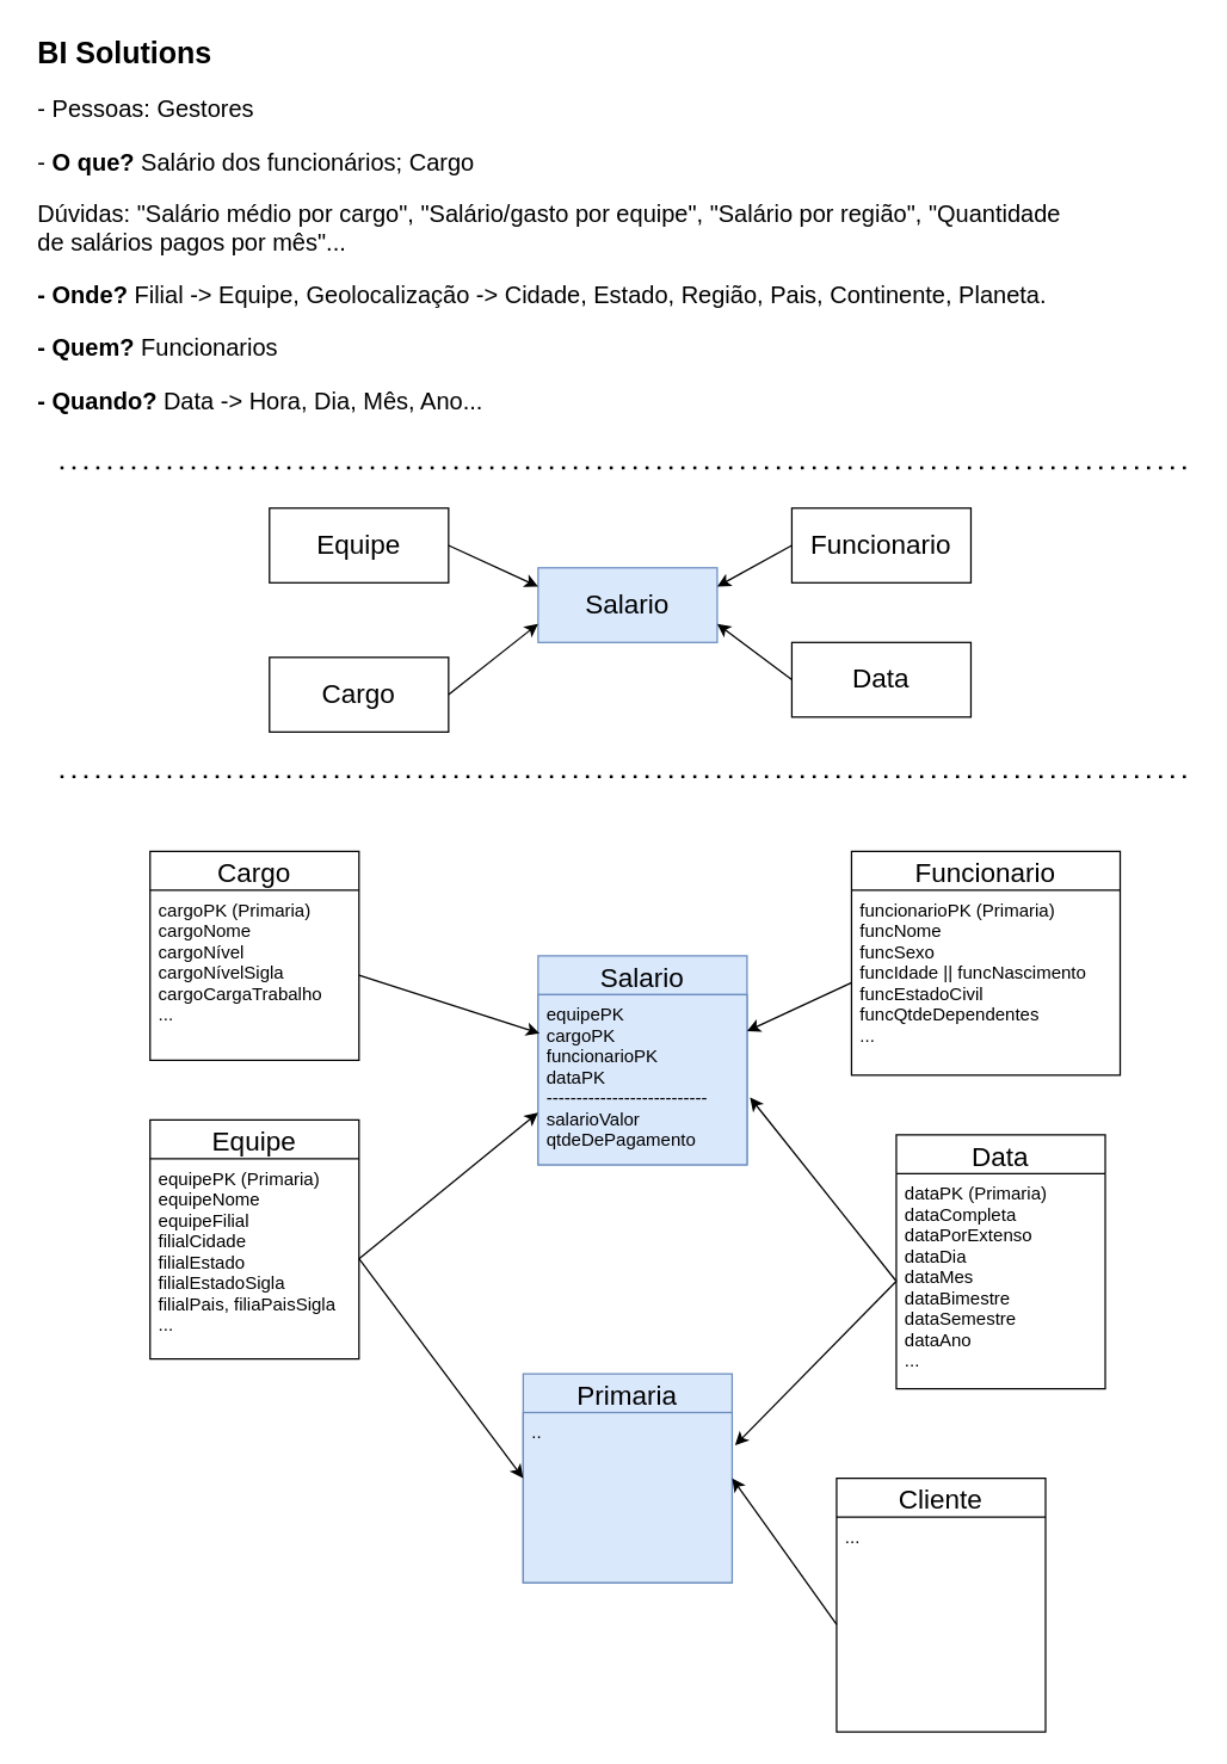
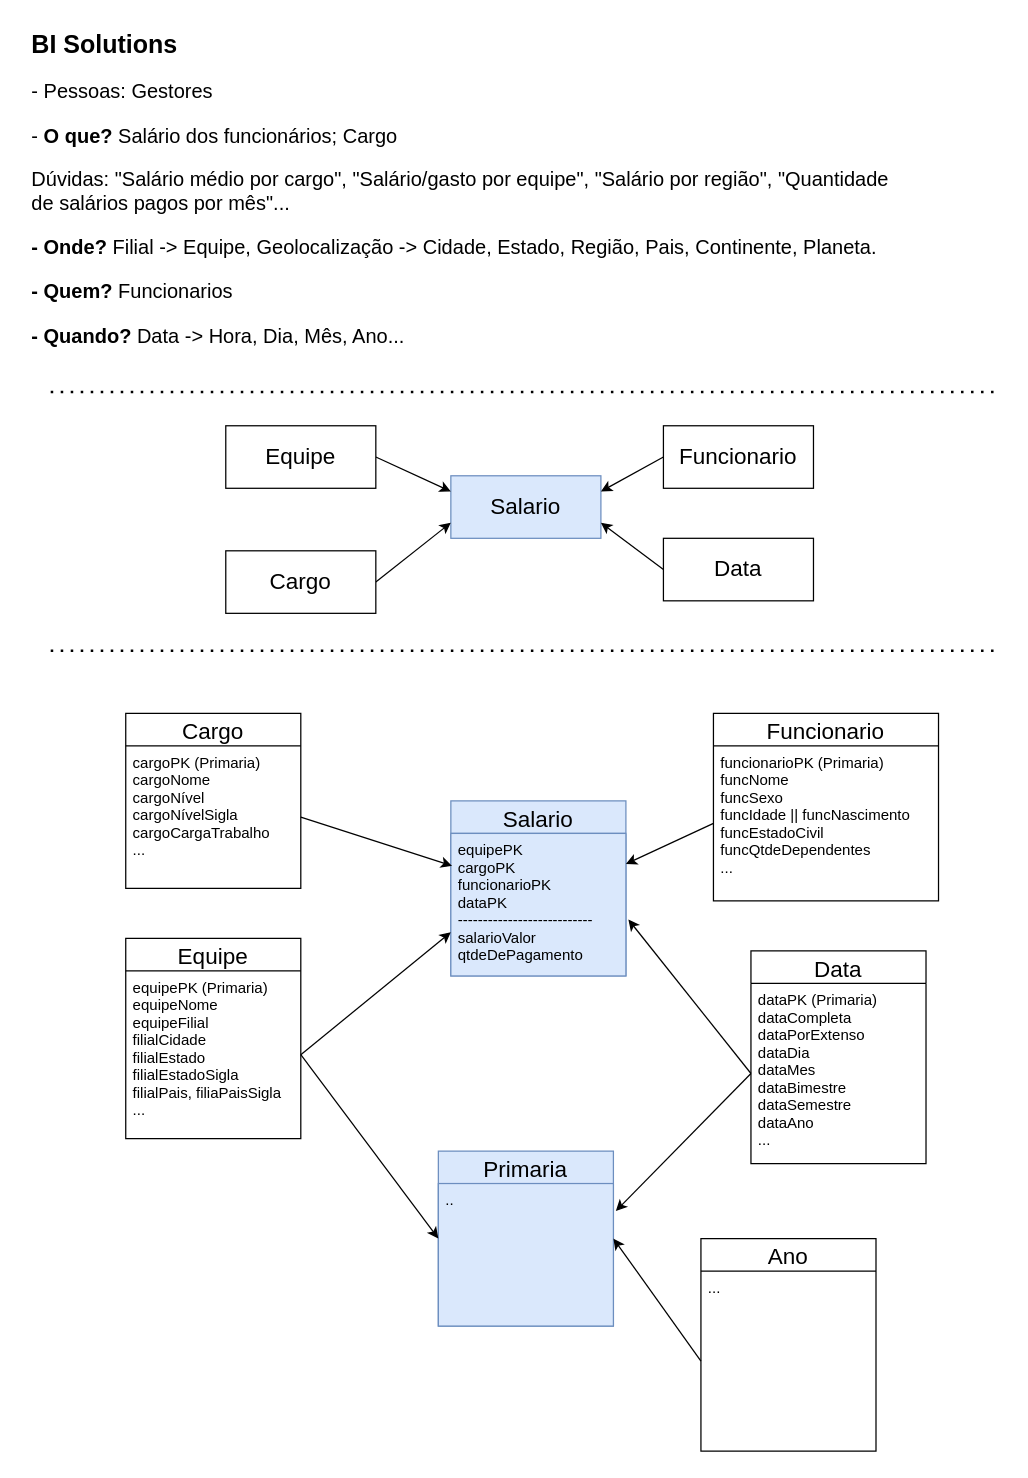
  <mxCell id="0" />
  <mxCell id="1" parent="0" />
  <mxCell id="2" value="&lt;h1 style=&quot;font-size: 20px&quot;&gt;BI Solutions&lt;br&gt;&lt;/h1&gt;&lt;p style=&quot;font-size: 16px&quot;&gt;&lt;font style=&quot;font-size: 16px&quot;&gt;- Pessoas: Gestores&lt;/font&gt;&lt;/p&gt;&lt;p style=&quot;font-size: 16px&quot;&gt;&lt;font style=&quot;font-size: 16px&quot;&gt;- &lt;b&gt;O que?&lt;/b&gt; Salário dos funcionários; Cargo&lt;br&gt;&lt;/font&gt;&lt;/p&gt;&lt;p style=&quot;font-size: 16px&quot;&gt;&lt;font style=&quot;font-size: 16px&quot;&gt;Dúvidas: &quot;Salário médio por cargo&quot;, &quot;Salário/gasto por equipe&quot;, &quot;Salário por região&quot;, &quot;Quantidade de salários pagos por mês&quot;...&lt;br&gt;&lt;/font&gt;&lt;/p&gt;&lt;p style=&quot;font-size: 16px&quot;&gt;&lt;font style=&quot;font-size: 16px&quot;&gt;&lt;b&gt;- Onde?&lt;/b&gt; Filial -&amp;gt; Equipe, Geolocalização -&amp;gt; Cidade, Estado, Região, Pais, Continente, Planeta.&lt;br&gt;&lt;/font&gt;&lt;/p&gt;&lt;p style=&quot;font-size: 16px&quot;&gt;&lt;font style=&quot;font-size: 16px&quot;&gt;&lt;b&gt;- Quem?&lt;/b&gt; Funcionarios&lt;br&gt;&lt;/font&gt;&lt;/p&gt;&lt;p style=&quot;font-size: 16px&quot;&gt;&lt;font style=&quot;font-size: 16px&quot;&gt;&lt;font style=&quot;font-size: 16px&quot;&gt;&lt;b&gt;- Quando?&lt;/b&gt; Data -&amp;gt; Hora, Dia, Mês, Ano...&lt;/font&gt;&lt;br&gt;&lt;/font&gt;&lt;/p&gt;" style="text;html=1;strokeColor=none;fillColor=none;spacing=5;spacingTop=-20;whiteSpace=wrap;overflow=hidden;rounded=0;" vertex="1" parent="1"><mxGeometry x="20" y="20" width="710" height="280" as="geometry" /></mxCell>
  <mxCell id="3" value="&lt;font style=&quot;font-size: 18px&quot;&gt;Salario&lt;/font&gt;" style="rounded=0;whiteSpace=wrap;html=1;fillColor=#dae8fc;strokeColor=#6c8ebf;" vertex="1" parent="1"><mxGeometry x="360" y="380" width="120" height="50" as="geometry" /></mxCell>
  <mxCell id="4" style="edgeStyle=none;rounded=0;orthogonalLoop=1;jettySize=auto;html=1;exitX=0;exitY=0.5;exitDx=0;exitDy=0;entryX=1;entryY=0.25;entryDx=0;entryDy=0;" edge="1" parent="1" source="5" target="3"><mxGeometry relative="1" as="geometry" /></mxCell>
  <mxCell id="5" value="&lt;font style=&quot;font-size: 18px&quot;&gt;Funcionario&lt;/font&gt;" style="rounded=0;whiteSpace=wrap;html=1;" vertex="1" parent="1"><mxGeometry x="530" y="340" width="120" height="50" as="geometry" /></mxCell>
  <mxCell id="6" style="edgeStyle=none;rounded=0;orthogonalLoop=1;jettySize=auto;html=1;exitX=0;exitY=0.5;exitDx=0;exitDy=0;entryX=1;entryY=0.75;entryDx=0;entryDy=0;" edge="1" parent="1" source="7" target="3"><mxGeometry relative="1" as="geometry" /></mxCell>
  <mxCell id="7" value="&lt;font style=&quot;font-size: 18px&quot;&gt;Data&lt;/font&gt;" style="rounded=0;whiteSpace=wrap;html=1;" vertex="1" parent="1"><mxGeometry x="530" y="430" width="120" height="50" as="geometry" /></mxCell>
  <mxCell id="8" style="rounded=0;orthogonalLoop=1;jettySize=auto;html=1;exitX=1;exitY=0.5;exitDx=0;exitDy=0;entryX=0;entryY=0.25;entryDx=0;entryDy=0;" edge="1" parent="1" source="9" target="3"><mxGeometry relative="1" as="geometry" /></mxCell>
  <mxCell id="9" value="&lt;font style=&quot;font-size: 18px&quot;&gt;Equipe&lt;/font&gt;" style="rounded=0;whiteSpace=wrap;html=1;" vertex="1" parent="1"><mxGeometry x="180" y="340" width="120" height="50" as="geometry" /></mxCell>
  <mxCell id="10" style="edgeStyle=none;rounded=0;orthogonalLoop=1;jettySize=auto;html=1;exitX=1;exitY=0.5;exitDx=0;exitDy=0;entryX=0;entryY=0.75;entryDx=0;entryDy=0;" edge="1" parent="1" source="11" target="3"><mxGeometry relative="1" as="geometry" /></mxCell>
  <mxCell id="11" value="&lt;font style=&quot;font-size: 18px&quot;&gt;Cargo&lt;/font&gt;" style="rounded=0;whiteSpace=wrap;html=1;" vertex="1" parent="1"><mxGeometry x="180" y="440" width="120" height="50" as="geometry" /></mxCell>
  <mxCell id="12" value="Equipe" style="swimlane;fontStyle=0;childLayout=stackLayout;horizontal=1;startSize=26;fillColor=none;horizontalStack=0;resizeParent=1;resizeParentMax=0;resizeLast=0;collapsible=1;marginBottom=0;fontSize=18;" vertex="1" parent="1"><mxGeometry x="100" y="750" width="140" height="160" as="geometry" /></mxCell>
  <mxCell id="13" value="equipePK (Primaria)&#10;equipeNome&#10;equipeFilial&#10;filialCidade&#10;filialEstado&#10;filialEstadoSigla&#10;filialPais, filiaPaisSigla&#10;..." style="text;strokeColor=none;fillColor=none;align=left;verticalAlign=top;spacingLeft=4;spacingRight=4;overflow=hidden;rotatable=0;points=[[0,0.5],[1,0.5]];portConstraint=eastwest;" vertex="1" parent="12"><mxGeometry y="26" width="140" height="134" as="geometry" /></mxCell>
  <mxCell id="14" value="Funcionario" style="swimlane;fontStyle=0;childLayout=stackLayout;horizontal=1;startSize=26;fillColor=none;horizontalStack=0;resizeParent=1;resizeParentMax=0;resizeLast=0;collapsible=1;marginBottom=0;fontSize=18;" vertex="1" parent="1"><mxGeometry x="570" y="570" width="180" height="150" as="geometry" /></mxCell>
  <mxCell id="15" value="funcionarioPK (Primaria)&#10;funcNome&#10;funcSexo&#10;funcIdade || funcNascimento&#10;funcEstadoCivil&#10;funcQtdeDependentes&#10;..." style="text;strokeColor=none;fillColor=none;align=left;verticalAlign=top;spacingLeft=4;spacingRight=4;overflow=hidden;rotatable=0;points=[[0,0.5],[1,0.5]];portConstraint=eastwest;" vertex="1" parent="14"><mxGeometry y="26" width="180" height="124" as="geometry" /></mxCell>
  <mxCell id="16" value="Cargo" style="swimlane;fontStyle=0;childLayout=stackLayout;horizontal=1;startSize=26;fillColor=none;horizontalStack=0;resizeParent=1;resizeParentMax=0;resizeLast=0;collapsible=1;marginBottom=0;fontSize=18;" vertex="1" parent="1"><mxGeometry x="100" y="570" width="140" height="140" as="geometry" /></mxCell>
  <mxCell id="17" value="cargoPK (Primaria)&#10;cargoNome&#10;cargoNível&#10;cargoNívelSigla&#10;cargoCargaTrabalho&#10;..." style="text;strokeColor=none;fillColor=none;align=left;verticalAlign=top;spacingLeft=4;spacingRight=4;overflow=hidden;rotatable=0;points=[[0,0.5],[1,0.5]];portConstraint=eastwest;" vertex="1" parent="16"><mxGeometry y="26" width="140" height="114" as="geometry" /></mxCell>
  <mxCell id="18" value="Data" style="swimlane;fontStyle=0;childLayout=stackLayout;horizontal=1;startSize=26;fillColor=none;horizontalStack=0;resizeParent=1;resizeParentMax=0;resizeLast=0;collapsible=1;marginBottom=0;fontSize=18;" vertex="1" parent="1"><mxGeometry x="600" y="760" width="140" height="170" as="geometry" /></mxCell>
  <mxCell id="19" value="dataPK (Primaria)&#10;dataCompleta&#10;dataPorExtenso&#10;dataDia&#10;dataMes&#10;dataBimestre&#10;dataSemestre&#10;dataAno&#10;..." style="text;strokeColor=none;fillColor=none;align=left;verticalAlign=top;spacingLeft=4;spacingRight=4;overflow=hidden;rotatable=0;points=[[0,0.5],[1,0.5]];portConstraint=eastwest;" vertex="1" parent="18"><mxGeometry y="26" width="140" height="144" as="geometry" /></mxCell>
  <mxCell id="20" value="Salario" style="swimlane;fontStyle=0;childLayout=stackLayout;horizontal=1;startSize=26;fillColor=#dae8fc;horizontalStack=0;resizeParent=1;resizeParentMax=0;resizeLast=0;collapsible=1;marginBottom=0;fontSize=18;strokeColor=#6c8ebf;" vertex="1" parent="1"><mxGeometry x="360" y="640" width="140" height="140" as="geometry" /></mxCell>
  <mxCell id="21" value="equipePK&#10;cargoPK&#10;funcionarioPK&#10;dataPK&#10;---------------------------&#10;salarioValor&#10;qtdeDePagamento&#10;" style="text;strokeColor=#6c8ebf;fillColor=#dae8fc;align=left;verticalAlign=top;spacingLeft=4;spacingRight=4;overflow=hidden;rotatable=0;points=[[0,0.5],[1,0.5]];portConstraint=eastwest;" vertex="1" parent="20"><mxGeometry y="26" width="140" height="114" as="geometry" /></mxCell>
  <mxCell id="22" style="edgeStyle=none;rounded=0;orthogonalLoop=1;jettySize=auto;html=1;exitX=1;exitY=0.5;exitDx=0;exitDy=0;entryX=0;entryY=0.75;entryDx=0;entryDy=0;fontSize=18;" edge="1" parent="1" source="13" target="20"><mxGeometry relative="1" as="geometry" /></mxCell>
  <mxCell id="23" style="edgeStyle=none;rounded=0;orthogonalLoop=1;jettySize=auto;html=1;exitX=1;exitY=0.5;exitDx=0;exitDy=0;entryX=0.007;entryY=0.228;entryDx=0;entryDy=0;entryPerimeter=0;fontSize=18;" edge="1" parent="1" source="17" target="21"><mxGeometry relative="1" as="geometry" /></mxCell>
  <mxCell id="24" style="edgeStyle=none;rounded=0;orthogonalLoop=1;jettySize=auto;html=1;exitX=0;exitY=0.5;exitDx=0;exitDy=0;fontSize=18;" edge="1" parent="1" source="15" target="21"><mxGeometry relative="1" as="geometry" /></mxCell>
  <mxCell id="25" style="edgeStyle=none;rounded=0;orthogonalLoop=1;jettySize=auto;html=1;exitX=0;exitY=0.5;exitDx=0;exitDy=0;entryX=1.014;entryY=0.604;entryDx=0;entryDy=0;entryPerimeter=0;fontSize=18;" edge="1" parent="1" source="19" target="21"><mxGeometry relative="1" as="geometry" /></mxCell>
  <mxCell id="26" value="Primaria" style="swimlane;fontStyle=0;childLayout=stackLayout;horizontal=1;startSize=26;fillColor=#dae8fc;horizontalStack=0;resizeParent=1;resizeParentMax=0;resizeLast=0;collapsible=1;marginBottom=0;fontSize=18;strokeColor=#6c8ebf;" vertex="1" parent="1"><mxGeometry x="350" y="920" width="140" height="140" as="geometry" /></mxCell>
  <mxCell id="27" value=".." style="text;strokeColor=#6c8ebf;fillColor=#dae8fc;align=left;verticalAlign=top;spacingLeft=4;spacingRight=4;overflow=hidden;rotatable=0;points=[[0,0.5],[1,0.5]];portConstraint=eastwest;" vertex="1" parent="26"><mxGeometry y="26" width="140" height="114" as="geometry" /></mxCell>
- <mxCell id="28" value="Cliente" style="swimlane;fontStyle=0;childLayout=stackLayout;horizontal=1;startSize=26;fillColor=none;horizontalStack=0;resizeParent=1;resizeParentMax=0;resizeLast=0;collapsible=1;marginBottom=0;fontSize=18;" vertex="1" parent="1"><mxGeometry x="560" y="990" width="140" height="170" as="geometry" /></mxCell>
+ <mxCell id="28" value="Ano" style="swimlane;fontStyle=0;childLayout=stackLayout;horizontal=1;startSize=26;fillColor=none;horizontalStack=0;resizeParent=1;resizeParentMax=0;resizeLast=0;collapsible=1;marginBottom=0;fontSize=18;" vertex="1" parent="1"><mxGeometry x="560" y="990" width="140" height="170" as="geometry" /></mxCell>
  <mxCell id="29" value="..." style="text;strokeColor=none;fillColor=none;align=left;verticalAlign=top;spacingLeft=4;spacingRight=4;overflow=hidden;rotatable=0;points=[[0,0.5],[1,0.5]];portConstraint=eastwest;" vertex="1" parent="28"><mxGeometry y="26" width="140" height="144" as="geometry" /></mxCell>
  <mxCell id="30" style="edgeStyle=none;rounded=0;orthogonalLoop=1;jettySize=auto;html=1;exitX=1;exitY=0.5;exitDx=0;exitDy=0;entryX=0;entryY=0.5;entryDx=0;entryDy=0;fontSize=18;" edge="1" parent="1" source="13" target="26"><mxGeometry relative="1" as="geometry" /></mxCell>
  <mxCell id="31" style="edgeStyle=none;rounded=0;orthogonalLoop=1;jettySize=auto;html=1;exitX=0;exitY=0.5;exitDx=0;exitDy=0;entryX=1;entryY=0.5;entryDx=0;entryDy=0;fontSize=18;" edge="1" parent="1" source="29" target="26"><mxGeometry relative="1" as="geometry" /></mxCell>
  <mxCell id="32" style="edgeStyle=none;rounded=0;orthogonalLoop=1;jettySize=auto;html=1;exitX=0;exitY=0.5;exitDx=0;exitDy=0;fontSize=18;entryX=1.014;entryY=0.193;entryDx=0;entryDy=0;entryPerimeter=0;" edge="1" parent="1" source="19" target="27"><mxGeometry relative="1" as="geometry"><mxPoint x="470" y="980" as="targetPoint" /></mxGeometry></mxCell>
  <mxCell id="33" value="" style="endArrow=none;dashed=1;html=1;dashPattern=1 3;strokeWidth=2;fontSize=18;" edge="1" parent="1"><mxGeometry width="50" height="50" relative="1" as="geometry"><mxPoint x="40" y="520" as="sourcePoint" /><mxPoint x="800" y="520" as="targetPoint" /></mxGeometry></mxCell>
  <mxCell id="34" value="" style="endArrow=none;dashed=1;html=1;dashPattern=1 3;strokeWidth=2;fontSize=18;" edge="1" parent="1"><mxGeometry width="50" height="50" relative="1" as="geometry"><mxPoint x="40" y="313" as="sourcePoint" /><mxPoint x="800" y="313" as="targetPoint" /></mxGeometry></mxCell>
